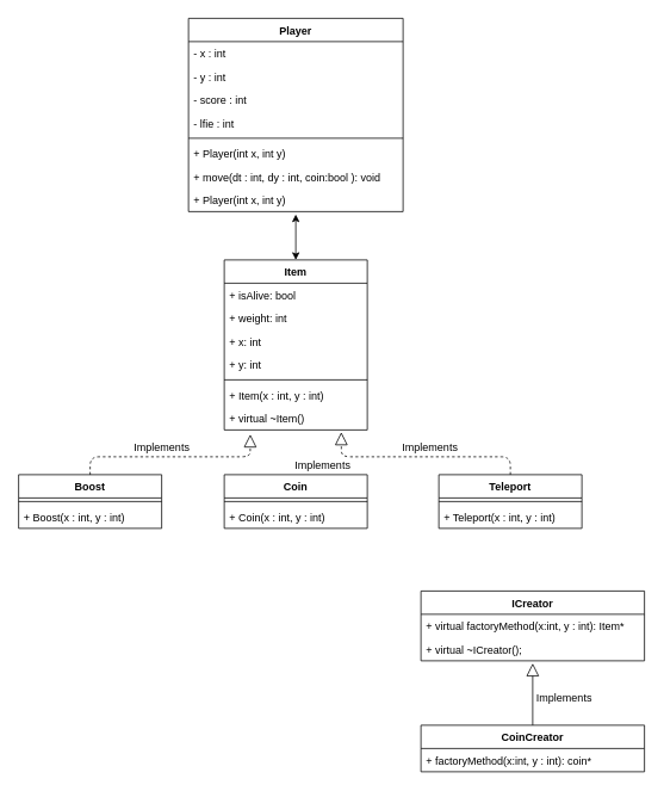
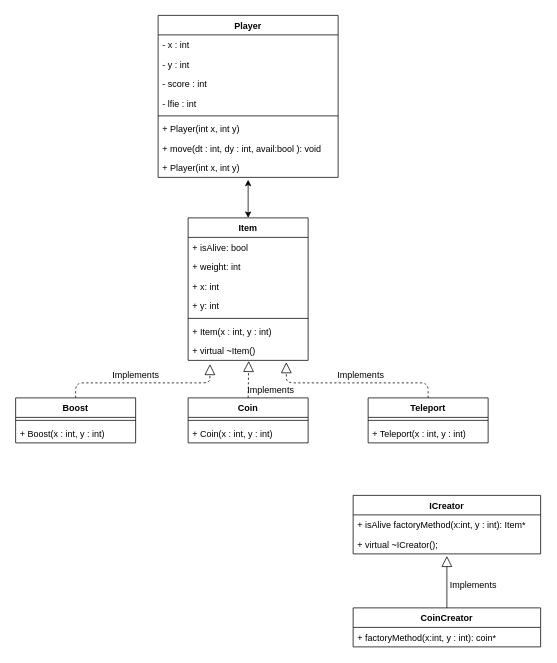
  <mxCell id="0" />
  <mxCell id="1" parent="0" />
  <mxCell id="2" value="Item" style="swimlane;fontStyle=1;align=center;verticalAlign=top;childLayout=stackLayout;horizontal=1;startSize=26;horizontalStack=0;resizeParent=1;resizeParentMax=0;resizeLast=0;collapsible=1;marginBottom=0;" vertex="1" parent="1"><mxGeometry x="250" y="290" width="160" height="190" as="geometry" /></mxCell>
  <mxCell id="3" value="+ isAlive: bool" style="text;strokeColor=none;fillColor=none;align=left;verticalAlign=top;spacingLeft=4;spacingRight=4;overflow=hidden;rotatable=0;points=[[0,0.5],[1,0.5]];portConstraint=eastwest;" vertex="1" parent="2"><mxGeometry y="26" width="160" height="26" as="geometry" /></mxCell>
  <mxCell id="4" value="+ weight: int&#10;" style="text;strokeColor=none;fillColor=none;align=left;verticalAlign=top;spacingLeft=4;spacingRight=4;overflow=hidden;rotatable=0;points=[[0,0.5],[1,0.5]];portConstraint=eastwest;" vertex="1" parent="2"><mxGeometry y="52" width="160" height="26" as="geometry" /></mxCell>
  <mxCell id="5" value="+ x: int&#10;" style="text;strokeColor=none;fillColor=none;align=left;verticalAlign=top;spacingLeft=4;spacingRight=4;overflow=hidden;rotatable=0;points=[[0,0.5],[1,0.5]];portConstraint=eastwest;" vertex="1" parent="2"><mxGeometry y="78" width="160" height="26" as="geometry" /></mxCell>
  <mxCell id="6" value="+ y: int&#10;" style="text;strokeColor=none;fillColor=none;align=left;verticalAlign=top;spacingLeft=4;spacingRight=4;overflow=hidden;rotatable=0;points=[[0,0.5],[1,0.5]];portConstraint=eastwest;" vertex="1" parent="2"><mxGeometry y="104" width="160" height="26" as="geometry" /></mxCell>
  <mxCell id="7" value="" style="line;strokeWidth=1;fillColor=none;align=left;verticalAlign=middle;spacingTop=-1;spacingLeft=3;spacingRight=3;rotatable=0;labelPosition=right;points=[];portConstraint=eastwest;" vertex="1" parent="2"><mxGeometry y="130" width="160" height="8" as="geometry" /></mxCell>
  <mxCell id="8" value="+ Item(x : int, y : int)" style="text;strokeColor=none;fillColor=none;align=left;verticalAlign=top;spacingLeft=4;spacingRight=4;overflow=hidden;rotatable=0;points=[[0,0.5],[1,0.5]];portConstraint=eastwest;" vertex="1" parent="2"><mxGeometry y="138" width="160" height="26" as="geometry" /></mxCell>
  <mxCell id="9" value="+ virtual ~Item()" style="text;strokeColor=none;fillColor=none;align=left;verticalAlign=top;spacingLeft=4;spacingRight=4;overflow=hidden;rotatable=0;points=[[0,0.5],[1,0.5]];portConstraint=eastwest;" vertex="1" parent="2"><mxGeometry y="164" width="160" height="26" as="geometry" /></mxCell>
  <mxCell id="10" value="Teleport" style="swimlane;fontStyle=1;align=center;verticalAlign=top;childLayout=stackLayout;horizontal=1;startSize=26;horizontalStack=0;resizeParent=1;resizeParentMax=0;resizeLast=0;collapsible=1;marginBottom=0;" vertex="1" parent="1"><mxGeometry x="490" y="530" width="160" height="60" as="geometry" /></mxCell>
  <mxCell id="11" value="" style="line;strokeWidth=1;fillColor=none;align=left;verticalAlign=middle;spacingTop=-1;spacingLeft=3;spacingRight=3;rotatable=0;labelPosition=right;points=[];portConstraint=eastwest;" vertex="1" parent="10"><mxGeometry y="26" width="160" height="8" as="geometry" /></mxCell>
  <mxCell id="12" value="+ Teleport(x : int, y : int)" style="text;strokeColor=none;fillColor=none;align=left;verticalAlign=top;spacingLeft=4;spacingRight=4;overflow=hidden;rotatable=0;points=[[0,0.5],[1,0.5]];portConstraint=eastwest;" vertex="1" parent="10"><mxGeometry y="34" width="160" height="26" as="geometry" /></mxCell>
  <mxCell id="13" value="Coin" style="swimlane;fontStyle=1;align=center;verticalAlign=top;childLayout=stackLayout;horizontal=1;startSize=26;horizontalStack=0;resizeParent=1;resizeParentMax=0;resizeLast=0;collapsible=1;marginBottom=0;" vertex="1" parent="1"><mxGeometry x="250" y="530" width="160" height="60" as="geometry" /></mxCell>
  <mxCell id="14" value="" style="line;strokeWidth=1;fillColor=none;align=left;verticalAlign=middle;spacingTop=-1;spacingLeft=3;spacingRight=3;rotatable=0;labelPosition=right;points=[];portConstraint=eastwest;" vertex="1" parent="13"><mxGeometry y="26" width="160" height="8" as="geometry" /></mxCell>
  <mxCell id="15" value="+ Coin(x : int, y : int)" style="text;strokeColor=none;fillColor=none;align=left;verticalAlign=top;spacingLeft=4;spacingRight=4;overflow=hidden;rotatable=0;points=[[0,0.5],[1,0.5]];portConstraint=eastwest;" vertex="1" parent="13"><mxGeometry y="34" width="160" height="26" as="geometry" /></mxCell>
  <mxCell id="16" value="Boost" style="swimlane;fontStyle=1;align=center;verticalAlign=top;childLayout=stackLayout;horizontal=1;startSize=26;horizontalStack=0;resizeParent=1;resizeParentMax=0;resizeLast=0;collapsible=1;marginBottom=0;" vertex="1" parent="1"><mxGeometry x="20" y="530" width="160" height="60" as="geometry" /></mxCell>
  <mxCell id="17" value="" style="line;strokeWidth=1;fillColor=none;align=left;verticalAlign=middle;spacingTop=-1;spacingLeft=3;spacingRight=3;rotatable=0;labelPosition=right;points=[];portConstraint=eastwest;" vertex="1" parent="16"><mxGeometry y="26" width="160" height="8" as="geometry" /></mxCell>
  <mxCell id="18" value="+ Boost(x : int, y : int)" style="text;strokeColor=none;fillColor=none;align=left;verticalAlign=top;spacingLeft=4;spacingRight=4;overflow=hidden;rotatable=0;points=[[0,0.5],[1,0.5]];portConstraint=eastwest;" vertex="1" parent="16"><mxGeometry y="34" width="160" height="26" as="geometry" /></mxCell>
+ <mxCell id="19" value="" style="endArrow=block;dashed=1;endFill=0;endSize=12;html=1;exitX=0.5;exitY=0;exitDx=0;exitDy=0;entryX=0.505;entryY=1.032;entryDx=0;entryDy=0;entryPerimeter=0;" edge="1" parent="1" source="13" target="9"><mxGeometry width="160" relative="1" as="geometry"><mxPoint x="400" y="620" as="sourcePoint" /><mxPoint x="560" y="620" as="targetPoint" /></mxGeometry></mxCell>
  <mxCell id="20" value="" style="endArrow=block;dashed=1;endFill=0;endSize=12;html=1;exitX=0.5;exitY=0;exitDx=0;exitDy=0;entryX=0.182;entryY=1.192;entryDx=0;entryDy=0;entryPerimeter=0;" edge="1" parent="1" source="16" target="9"><mxGeometry width="160" relative="1" as="geometry"><mxPoint x="340" y="540" as="sourcePoint" /><mxPoint x="280" y="510" as="targetPoint" /><Array as="points"><mxPoint x="100" y="510" /><mxPoint x="279" y="510" /></Array></mxGeometry></mxCell>
  <mxCell id="21" value="" style="endArrow=block;dashed=1;endFill=0;endSize=12;html=1;exitX=0.5;exitY=0;exitDx=0;exitDy=0;entryX=0.818;entryY=1.096;entryDx=0;entryDy=0;entryPerimeter=0;" edge="1" parent="1" source="10" target="9"><mxGeometry width="160" relative="1" as="geometry"><mxPoint x="350" y="550" as="sourcePoint" /><mxPoint x="350.8" y="500.832" as="targetPoint" /><Array as="points"><mxPoint x="570" y="510" /><mxPoint x="381" y="510" /></Array></mxGeometry></mxCell>
  <mxCell id="22" value="" style="endArrow=block;dashed=0;endFill=0;endSize=12;html=1;exitX=0.5;exitY=0;exitDx=0;exitDy=0;entryX=0.5;entryY=1.109;entryDx=0;entryDy=0;entryPerimeter=0;" edge="1" parent="1" source="35" target="34"><mxGeometry width="160" relative="1" as="geometry"><mxPoint x="460" y="940" as="sourcePoint" /><mxPoint x="620" y="940" as="targetPoint" /></mxGeometry></mxCell>
  <mxCell id="23" value="Player" style="swimlane;fontStyle=1;align=center;verticalAlign=top;childLayout=stackLayout;horizontal=1;startSize=26;horizontalStack=0;resizeParent=1;resizeLast=0;collapsible=1;marginBottom=0;rounded=0;shadow=0;strokeWidth=1;" parent="1" vertex="1"><mxGeometry x="210" y="20" width="240" height="216" as="geometry"><mxRectangle x="230" y="140" width="160" height="26" as="alternateBounds" /></mxGeometry></mxCell>
  <mxCell id="24" value="- x : int" style="text;align=left;verticalAlign=top;spacingLeft=4;spacingRight=4;overflow=hidden;rotatable=0;points=[[0,0.5],[1,0.5]];portConstraint=eastwest;" parent="23" vertex="1"><mxGeometry y="26" width="240" height="26" as="geometry" /></mxCell>
  <mxCell id="25" value="- y : int&#10;" style="text;align=left;verticalAlign=top;spacingLeft=4;spacingRight=4;overflow=hidden;rotatable=0;points=[[0,0.5],[1,0.5]];portConstraint=eastwest;rounded=0;shadow=0;html=0;" parent="23" vertex="1"><mxGeometry y="52" width="240" height="26" as="geometry" /></mxCell>
  <mxCell id="26" value="- score : int" style="text;align=left;verticalAlign=top;spacingLeft=4;spacingRight=4;overflow=hidden;rotatable=0;points=[[0,0.5],[1,0.5]];portConstraint=eastwest;rounded=0;shadow=0;html=0;" parent="23" vertex="1"><mxGeometry y="78" width="240" height="26" as="geometry" /></mxCell>
  <mxCell id="27" value="- lfie : int" style="text;align=left;verticalAlign=top;spacingLeft=4;spacingRight=4;overflow=hidden;rotatable=0;points=[[0,0.5],[1,0.5]];portConstraint=eastwest;rounded=0;shadow=0;html=0;" vertex="1" parent="23"><mxGeometry y="104" width="240" height="26" as="geometry" /></mxCell>
  <mxCell id="28" value="" style="line;html=1;strokeWidth=1;align=left;verticalAlign=middle;spacingTop=-1;spacingLeft=3;spacingRight=3;rotatable=0;labelPosition=right;points=[];portConstraint=eastwest;" vertex="1" parent="23"><mxGeometry y="130" width="240" height="8" as="geometry" /></mxCell>
  <mxCell id="29" value="+ Player(int x, int y)" style="text;strokeColor=none;fillColor=none;align=left;verticalAlign=top;spacingLeft=4;spacingRight=4;overflow=hidden;rotatable=0;points=[[0,0.5],[1,0.5]];portConstraint=eastwest;" vertex="1" parent="23"><mxGeometry y="138" width="240" height="26" as="geometry" /></mxCell>
- <mxCell id="30" value="+ move(dt : int, dy : int, coin:bool ): void" style="text;strokeColor=none;fillColor=none;align=left;verticalAlign=top;spacingLeft=4;spacingRight=4;overflow=hidden;rotatable=0;points=[[0,0.5],[1,0.5]];portConstraint=eastwest;" vertex="1" parent="23"><mxGeometry y="164" width="240" height="26" as="geometry" /></mxCell>
+ <mxCell id="30" value="+ move(dt : int, dy : int, avail:bool ): void" style="text;strokeColor=none;fillColor=none;align=left;verticalAlign=top;spacingLeft=4;spacingRight=4;overflow=hidden;rotatable=0;points=[[0,0.5],[1,0.5]];portConstraint=eastwest;" vertex="1" parent="23"><mxGeometry y="164" width="240" height="26" as="geometry" /></mxCell>
  <mxCell id="31" value="+ Player(int x, int y)" style="text;strokeColor=none;fillColor=none;align=left;verticalAlign=top;spacingLeft=4;spacingRight=4;overflow=hidden;rotatable=0;points=[[0,0.5],[1,0.5]];portConstraint=eastwest;" vertex="1" parent="23"><mxGeometry y="190" width="240" height="26" as="geometry" /></mxCell>
  <mxCell id="32" value="ICreator" style="swimlane;fontStyle=1;align=center;verticalAlign=top;childLayout=stackLayout;horizontal=1;startSize=26;horizontalStack=0;resizeParent=1;resizeParentMax=0;resizeLast=0;collapsible=1;marginBottom=0;" vertex="1" parent="1"><mxGeometry x="470" y="660" width="250" height="78" as="geometry" /></mxCell>
- <mxCell id="33" value="+ virtual factoryMethod(x:int, y : int): Item*" style="text;strokeColor=none;fillColor=none;align=left;verticalAlign=top;spacingLeft=4;spacingRight=4;overflow=hidden;rotatable=0;points=[[0,0.5],[1,0.5]];portConstraint=eastwest;" vertex="1" parent="32"><mxGeometry y="26" width="250" height="26" as="geometry" /></mxCell>
+ <mxCell id="33" value="+ isAlive factoryMethod(x:int, y : int): Item*" style="text;strokeColor=none;fillColor=none;align=left;verticalAlign=top;spacingLeft=4;spacingRight=4;overflow=hidden;rotatable=0;points=[[0,0.5],[1,0.5]];portConstraint=eastwest;" vertex="1" parent="32"><mxGeometry y="26" width="250" height="26" as="geometry" /></mxCell>
  <mxCell id="34" value="+ virtual ~ICreator();" style="text;strokeColor=none;fillColor=none;align=left;verticalAlign=top;spacingLeft=4;spacingRight=4;overflow=hidden;rotatable=0;points=[[0,0.5],[1,0.5]];portConstraint=eastwest;" vertex="1" parent="32"><mxGeometry y="52" width="250" height="26" as="geometry" /></mxCell>
  <mxCell id="35" value="CoinCreator" style="swimlane;fontStyle=1;align=center;verticalAlign=top;childLayout=stackLayout;horizontal=1;startSize=26;horizontalStack=0;resizeParent=1;resizeParentMax=0;resizeLast=0;collapsible=1;marginBottom=0;" vertex="1" parent="1"><mxGeometry x="470" y="810" width="250" height="52" as="geometry" /></mxCell>
  <mxCell id="36" value="+ factoryMethod(x:int, y : int): coin*" style="text;strokeColor=none;fillColor=none;align=left;verticalAlign=top;spacingLeft=4;spacingRight=4;overflow=hidden;rotatable=0;points=[[0,0.5],[1,0.5]];portConstraint=eastwest;" vertex="1" parent="35"><mxGeometry y="26" width="250" height="26" as="geometry" /></mxCell>
  <mxCell id="37" value="Implements" style="text;html=1;align=center;verticalAlign=middle;resizable=0;points=[];autosize=1;" vertex="1" parent="1"><mxGeometry x="590" y="770" width="80" height="20" as="geometry" /></mxCell>
  <mxCell id="38" value="Implements" style="text;html=1;align=center;verticalAlign=middle;resizable=0;points=[];autosize=1;" vertex="1" parent="1"><mxGeometry x="440" y="490" width="80" height="20" as="geometry" /></mxCell>
  <mxCell id="39" value="Implements" style="text;html=1;align=center;verticalAlign=middle;resizable=0;points=[];autosize=1;" vertex="1" parent="1"><mxGeometry x="320" y="510" width="80" height="20" as="geometry" /></mxCell>
  <mxCell id="40" value="Implements" style="text;html=1;align=center;verticalAlign=middle;resizable=0;points=[];autosize=1;" vertex="1" parent="1"><mxGeometry x="140" y="490" width="80" height="20" as="geometry" /></mxCell>
  <mxCell id="41" value="" style="endArrow=classic;startArrow=classic;html=1;exitX=0.5;exitY=0;exitDx=0;exitDy=0;entryX=0.5;entryY=1.122;entryDx=0;entryDy=0;entryPerimeter=0;" edge="1" parent="1" source="2" target="31"><mxGeometry width="50" height="50" relative="1" as="geometry"><mxPoint x="470" y="300" as="sourcePoint" /><mxPoint x="520" y="250" as="targetPoint" /></mxGeometry></mxCell>
